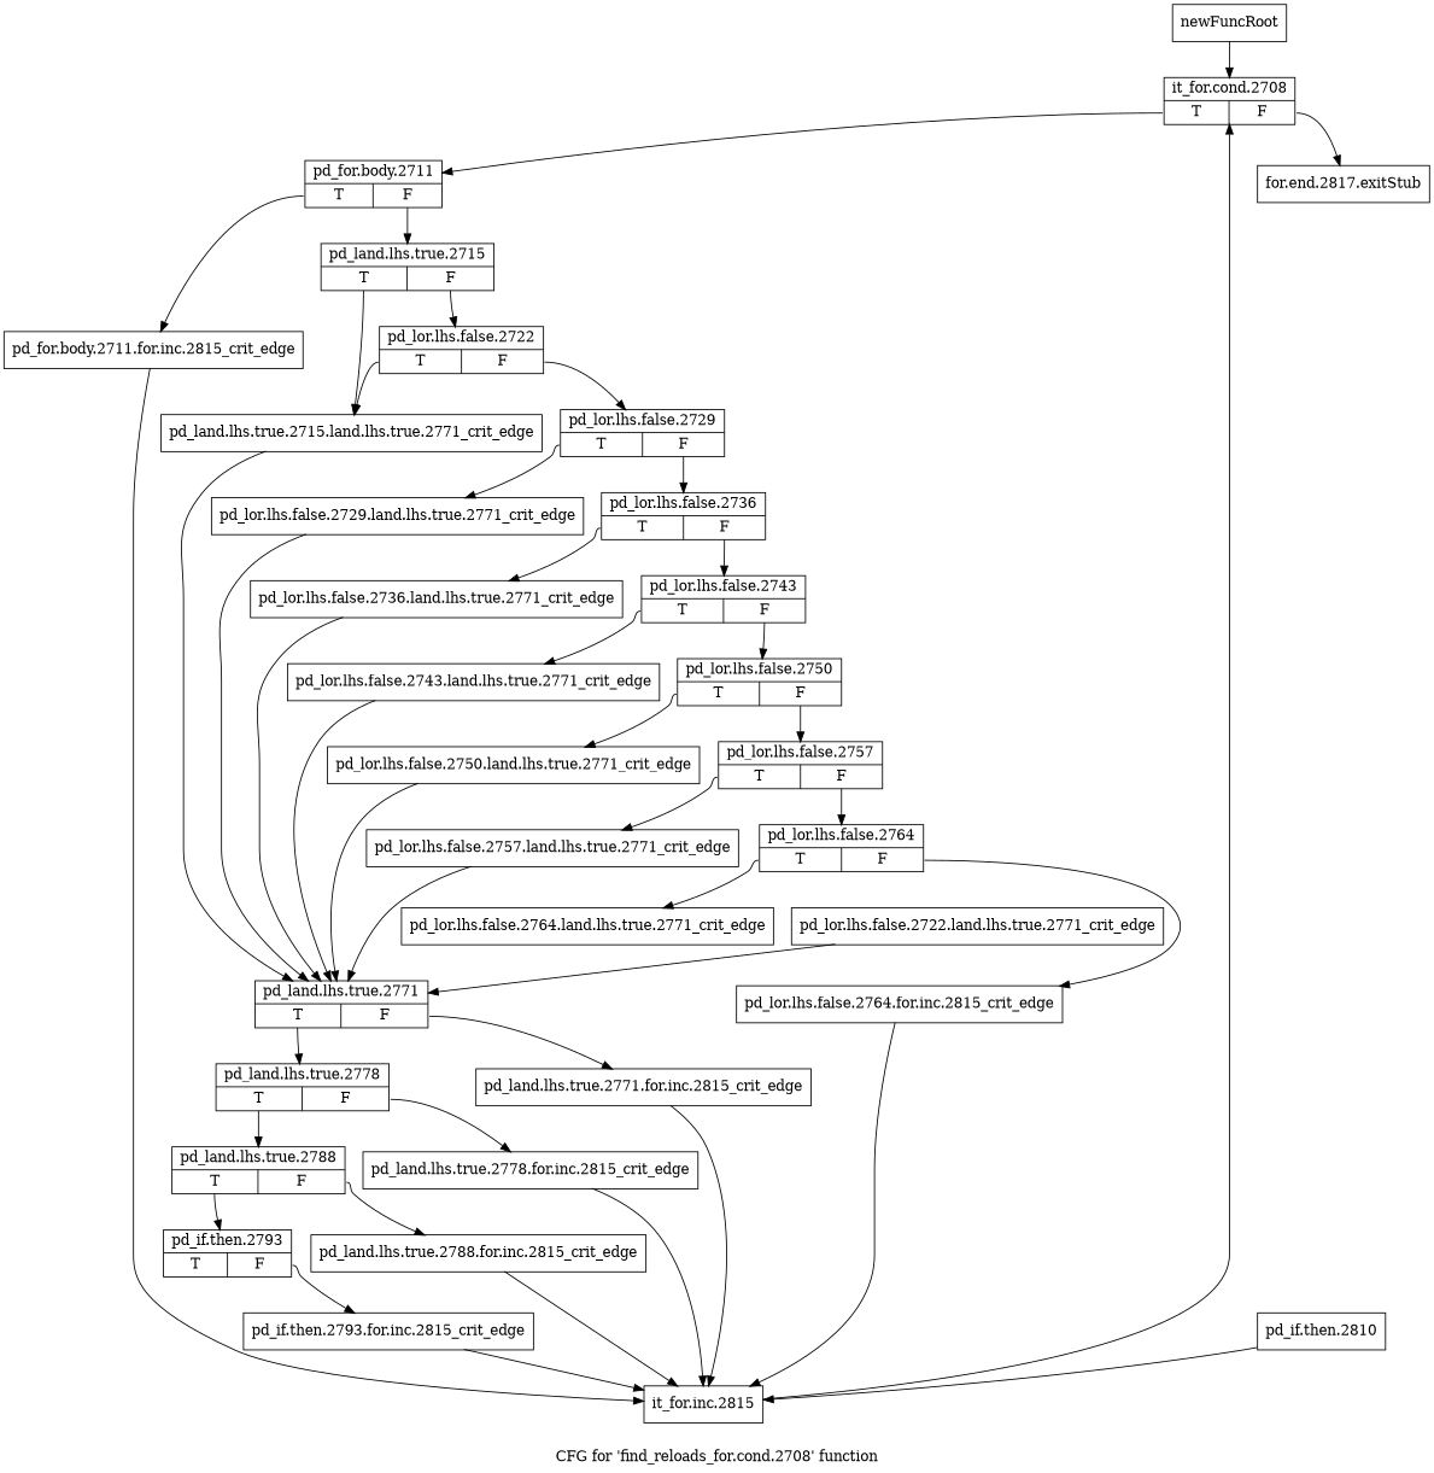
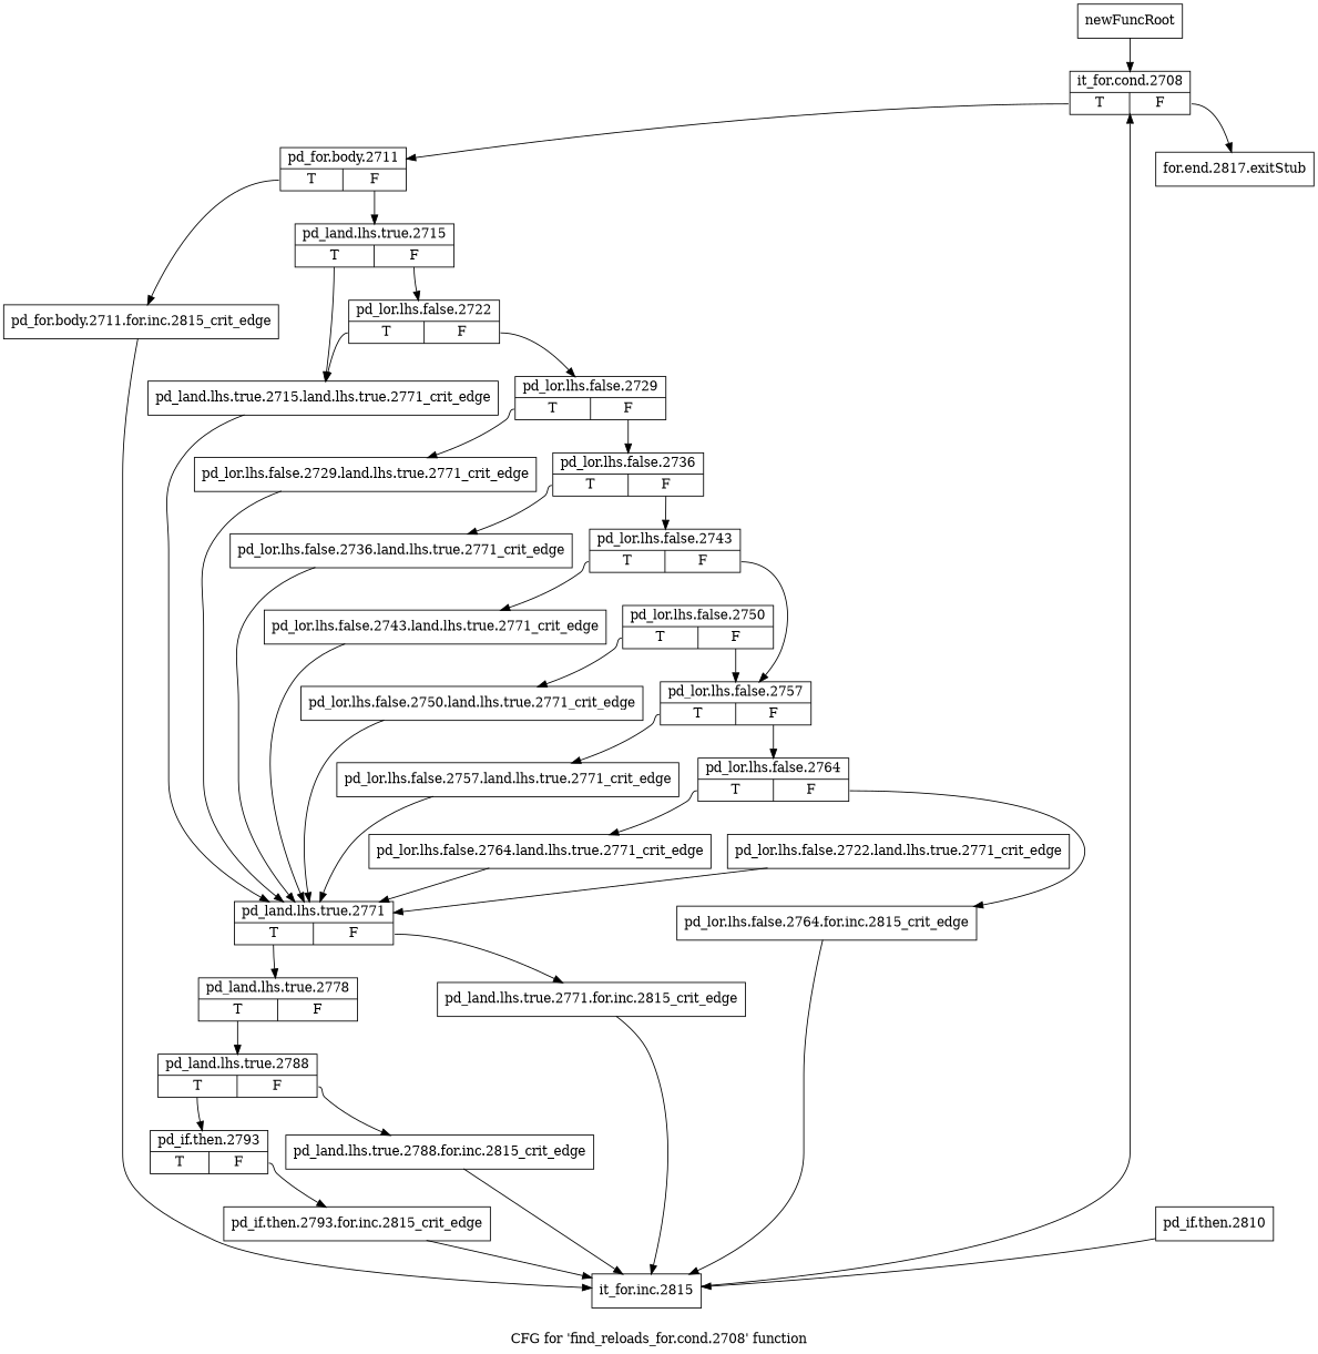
  digraph {
    label="CFG for 'find_reloads_for.cond.2708' function"
    node [shape=record]
    n1 [label="{newFuncRoot}"]
    n2 [label="{it_for.cond.2708|{<s0>T|<s1>F}}"]
    n3 [label="{for.end.2817.exitStub}"]
    n4 [label="{pd_for.body.2711|{<s0>T|<s1>F}}"]
    n5 [label="{pd_for.body.2711.for.inc.2815_crit_edge}"]
    n6 [label="{pd_land.lhs.true.2715|{<s0>T|<s1>F}}"]
    n7 [label="{it_for.inc.2815}"]
    n8 [label="{pd_land.lhs.true.2715.land.lhs.true.2771_crit_edge}"]
    n9 [label="{pd_lor.lhs.false.2722|{<s0>T|<s1>F}}"]
    n10 [label="{pd_land.lhs.true.2771|{<s0>T|<s1>F}}"]
    n11 [label="{pd_lor.lhs.false.2729|{<s0>T|<s1>F}}"]
    n12 [label="{pd_land.lhs.true.2778|{<s0>T|<s1>F}}"]
    n13 [label="{pd_land.lhs.true.2771.for.inc.2815_crit_edge}"]
    n14 [label="{pd_lor.lhs.false.2722.land.lhs.true.2771_crit_edge}"]
    n15 [label="{pd_lor.lhs.false.2729.land.lhs.true.2771_crit_edge}"]
    n16 [label="{pd_lor.lhs.false.2736|{<s0>T|<s1>F}}"]
    n17 [label="{pd_lor.lhs.false.2736.land.lhs.true.2771_crit_edge}"]
    n18 [label="{pd_lor.lhs.false.2743|{<s0>T|<s1>F}}"]
    n19 [label="{pd_lor.lhs.false.2743.land.lhs.true.2771_crit_edge}"]
    n20 [label="{pd_lor.lhs.false.2750|{<s0>T|<s1>F}}"]
    n21 [label="{pd_lor.lhs.false.2750.land.lhs.true.2771_crit_edge}"]
    n22 [label="{pd_lor.lhs.false.2757|{<s0>T|<s1>F}}"]
    n23 [label="{pd_lor.lhs.false.2757.land.lhs.true.2771_crit_edge}"]
    n24 [label="{pd_lor.lhs.false.2764|{<s0>T|<s1>F}}"]
    n25 [label="{pd_lor.lhs.false.2764.land.lhs.true.2771_crit_edge}"]
    n26 [label="{pd_lor.lhs.false.2764.for.inc.2815_crit_edge}"]
    n27 [label="{pd_land.lhs.true.2788|{<s0>T|<s1>F}}"]
-   n28 [label="{pd_land.lhs.true.2778.for.inc.2815_crit_edge}"]
    n29 [label="{pd_if.then.2793|{<s0>T|<s1>F}}"]
    n30 [label="{pd_land.lhs.true.2788.for.inc.2815_crit_edge}"]
    n31 [label="{pd_if.then.2793.for.inc.2815_crit_edge}"]
    n32 [label="{pd_if.then.2810}"]
    n1 -> n2
    n2 -> n3 [tailport=s1]
    n2 -> n4 [tailport=s0]
    n4 -> n5 [tailport=s0]
    n4 -> n6 [tailport=s1]
    n5 -> n7
    n6 -> n8 [tailport=s0]
    n6 -> n9 [tailport=s1]
    n7 -> n2
    n8 -> n10
    n9 -> n8 [tailport=s0]
    n9 -> n11 [tailport=s1]
    n10 -> n12 [tailport=s0]
    n10 -> n13 [tailport=s1]
    n11 -> n15 [tailport=s0]
    n11 -> n16 [tailport=s1]
    n12 -> n27 [tailport=s0]
-   n12 -> n28 [tailport=s1]
    n13 -> n7
    n14 -> n10
    n15 -> n10
    n16 -> n17 [tailport=s0]
    n16 -> n18 [tailport=s1]
    n17 -> n10
    n18 -> n19 [tailport=s0]
-   n18 -> n20 [tailport=s1]
+   n18 -> n22 [tailport=s1]
    n19 -> n10
    n20 -> n21 [tailport=s0]
    n20 -> n22 [tailport=s1]
    n21 -> n10
    n22 -> n23 [tailport=s0]
    n22 -> n24 [tailport=s1]
    n23 -> n10
    n24 -> n25 [tailport=s0]
    n24 -> n26 [tailport=s1]
+   n25 -> n10
    n26 -> n7
    n27 -> n29 [tailport=s0]
    n27 -> n30 [tailport=s1]
-   n28 -> n7
    n29 -> n31 [tailport=s1]
    n30 -> n7
    n31 -> n7
    n32 -> n7
  }
